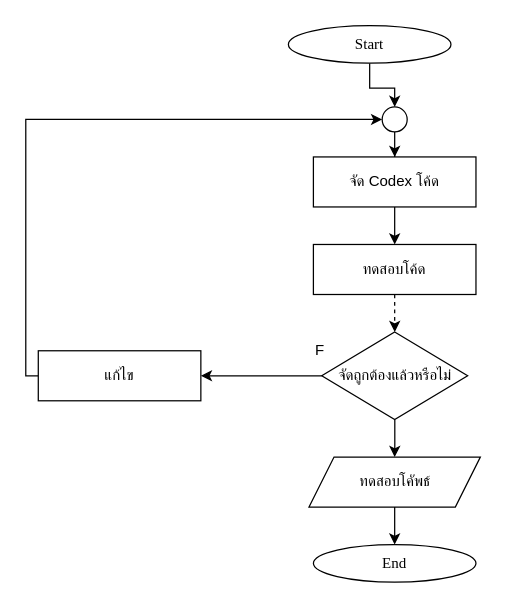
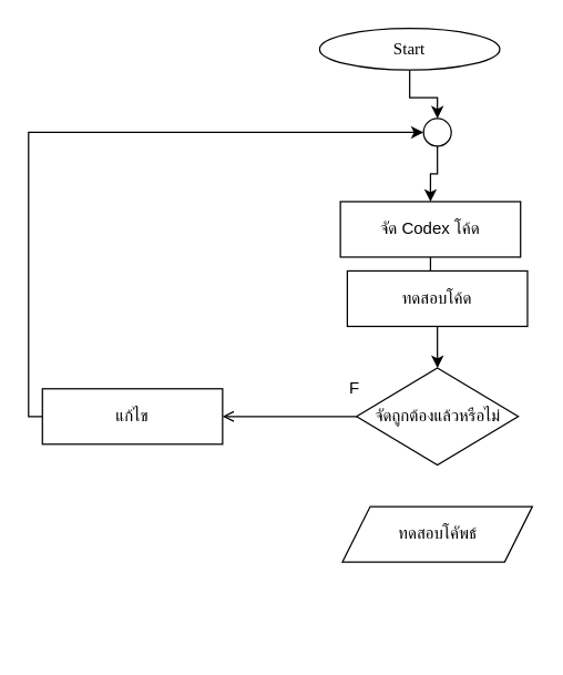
  <mxCell id="0" />
  <mxCell id="1" parent="0" />
  <mxCell id="2" style="edgeStyle=orthogonalEdgeStyle;rounded=0;orthogonalLoop=1;jettySize=auto;html=1;entryX=0.5;entryY=0;entryDx=0;entryDy=0;" edge="1" parent="1" source="3" target="18"><mxGeometry relative="1" as="geometry" /></mxCell>
  <mxCell id="3" value="&lt;font data-font-src=&quot;https://fonts.googleapis.com/css?family=Sarabun&quot; face=&quot;Sarabun&quot;&gt;Start&lt;/font&gt;" style="ellipse;whiteSpace=wrap;html=1;" parent="1" vertex="1"><mxGeometry x="230" y="20" width="130" height="30" as="geometry" /></mxCell>
- <mxCell id="4" value="&lt;font face=&quot;Sarabun&quot;&gt;End&lt;/font&gt;" style="ellipse;whiteSpace=wrap;html=1;" parent="1" vertex="1"><mxGeometry x="250" y="435" width="130" height="30" as="geometry" /></mxCell>
- <mxCell id="5" value="" style="edgeStyle=orthogonalEdgeStyle;rounded=0;orthogonalLoop=1;jettySize=auto;html=1;" parent="1" source="7" target="9" edge="1"><mxGeometry relative="1" as="geometry" /></mxCell>
- <mxCell id="6" value="" style="edgeStyle=orthogonalEdgeStyle;rounded=0;orthogonalLoop=1;jettySize=auto;html=1;" parent="1" source="7" target="16" edge="1"><mxGeometry relative="1" as="geometry" /></mxCell>
+ <mxCell id="5" value="" style="edgeStyle=orthogonalEdgeStyle;rounded=0;orthogonalLoop=1;jettySize=auto;html=1;endArrow=open;" parent="1" source="7" target="9" edge="1"><mxGeometry relative="1" as="geometry" /></mxCell>
  <mxCell id="7" value="จัดถูกต้องแล้วหรือไม่" style="rhombus;whiteSpace=wrap;html=1;fontFamily=Sarabun;fontSource=https%3A%2F%2Ffonts.googleapis.com%2Fcss%3Ffamily%3DSarabun;" parent="1" vertex="1"><mxGeometry x="256.67" y="265" width="116.67" height="70" as="geometry" /></mxCell>
  <mxCell id="8" style="edgeStyle=orthogonalEdgeStyle;rounded=0;orthogonalLoop=1;jettySize=auto;html=1;entryX=0;entryY=0.5;entryDx=0;entryDy=0;exitX=0;exitY=0.5;exitDx=0;exitDy=0;" parent="1" source="9" target="18" edge="1"><mxGeometry relative="1" as="geometry"><Array as="points"><mxPoint x="20" y="300" /><mxPoint x="20" y="95" /></Array></mxGeometry></mxCell>
  <mxCell id="9" value="แก้ไข" style="rounded=0;whiteSpace=wrap;html=1;" parent="1" vertex="1"><mxGeometry x="30" y="280" width="130" height="40" as="geometry" /></mxCell>
  <mxCell id="10" value="F" style="text;html=1;align=center;verticalAlign=middle;resizable=0;points=[];autosize=1;strokeColor=none;fillColor=none;" parent="1" vertex="1"><mxGeometry x="240" y="265" width="30" height="30" as="geometry" /></mxCell>
  <mxCell id="11" style="edgeStyle=orthogonalEdgeStyle;rounded=0;orthogonalLoop=1;jettySize=auto;html=1;entryX=0.5;entryY=0;entryDx=0;entryDy=0;" parent="1" source="12" edge="1"><mxGeometry relative="1" as="geometry"><mxPoint x="315" y="195" as="targetPoint" /></mxGeometry></mxCell>
- <mxCell id="12" value="จัด Codex โค้ด" style="rounded=0;whiteSpace=wrap;html=1;" parent="1" vertex="1"><mxGeometry x="250" y="125" width="130" height="40" as="geometry" /></mxCell>
- <mxCell id="13" value="" style="edgeStyle=orthogonalEdgeStyle;rounded=0;orthogonalLoop=1;jettySize=auto;html=1;dashed=1;" parent="1" source="14" target="7" edge="1"><mxGeometry relative="1" as="geometry" /></mxCell>
+ <mxCell id="12" value="จัด Codex โค้ด" style="rounded=0;whiteSpace=wrap;html=1;" parent="1" vertex="1"><mxGeometry x="245" y="145" width="130" height="40" as="geometry" /></mxCell>
+ <mxCell id="13" value="" style="edgeStyle=orthogonalEdgeStyle;rounded=0;orthogonalLoop=1;jettySize=auto;html=1;" parent="1" source="14" target="7" edge="1"><mxGeometry relative="1" as="geometry" /></mxCell>
  <mxCell id="14" value="ทดสอบโค้ด" style="rounded=0;whiteSpace=wrap;html=1;" parent="1" vertex="1"><mxGeometry x="250" y="195" width="130" height="40" as="geometry" /></mxCell>
- <mxCell id="15" value="" style="edgeStyle=orthogonalEdgeStyle;rounded=0;orthogonalLoop=1;jettySize=auto;html=1;" parent="1" source="16" target="4" edge="1"><mxGeometry relative="1" as="geometry" /></mxCell>
  <mxCell id="16" value="ทดสอบโคัพธ์" style="shape=parallelogram;perimeter=parallelogramPerimeter;whiteSpace=wrap;html=1;fixedSize=1;" parent="1" vertex="1"><mxGeometry x="246.5" y="365" width="137" height="40" as="geometry" /></mxCell>
  <mxCell id="17" style="edgeStyle=orthogonalEdgeStyle;rounded=0;orthogonalLoop=1;jettySize=auto;html=1;entryX=0.5;entryY=0;entryDx=0;entryDy=0;" edge="1" parent="1" source="18" target="12"><mxGeometry relative="1" as="geometry" /></mxCell>
  <mxCell id="18" value="" style="ellipse;whiteSpace=wrap;html=1;aspect=fixed;" vertex="1" parent="1"><mxGeometry x="305" y="85" width="20" height="20" as="geometry" /></mxCell>
